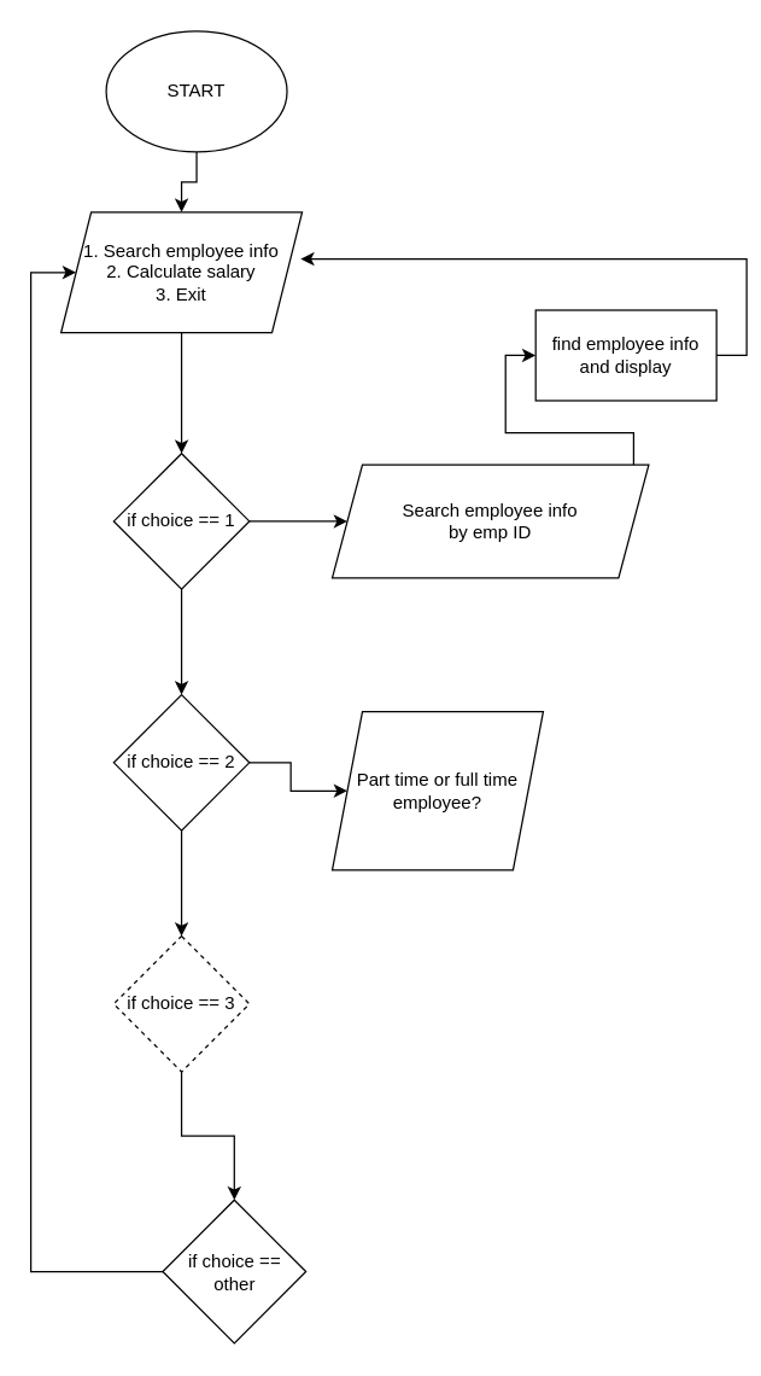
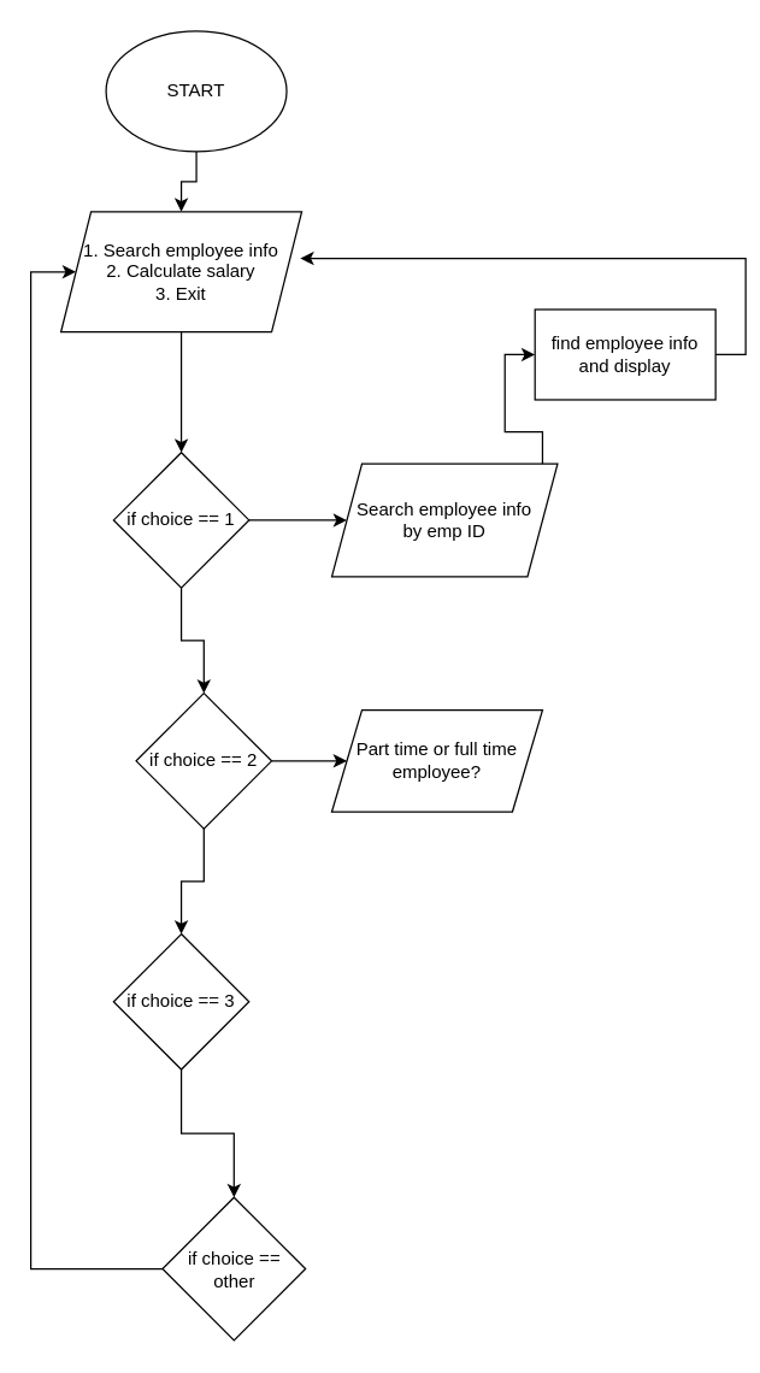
  <mxCell id="0" />
  <mxCell id="1" parent="0" />
  <mxCell id="2" style="edgeStyle=orthogonalEdgeStyle;rounded=0;orthogonalLoop=1;jettySize=auto;html=1;exitX=0.5;exitY=1;exitDx=0;exitDy=0;entryX=0.5;entryY=0;entryDx=0;entryDy=0;" edge="1" parent="1" source="3" target="5"><mxGeometry relative="1" as="geometry" /></mxCell>
  <mxCell id="3" value="START" style="ellipse;whiteSpace=wrap;html=1;" vertex="1" parent="1"><mxGeometry x="70" y="20" width="120" height="80" as="geometry" /></mxCell>
  <mxCell id="4" value="" style="edgeStyle=orthogonalEdgeStyle;rounded=0;orthogonalLoop=1;jettySize=auto;html=1;" edge="1" parent="1" source="5" target="8"><mxGeometry relative="1" as="geometry" /></mxCell>
  <mxCell id="5" value="1. Search employee info&lt;br&gt;2. Calculate salary&lt;br&gt;3. Exit" style="shape=parallelogram;perimeter=parallelogramPerimeter;whiteSpace=wrap;html=1;fixedSize=1;" vertex="1" parent="1"><mxGeometry x="40" y="140" width="160" height="80" as="geometry" /></mxCell>
  <mxCell id="6" value="" style="edgeStyle=orthogonalEdgeStyle;rounded=0;orthogonalLoop=1;jettySize=auto;html=1;" edge="1" parent="1" source="8" target="11"><mxGeometry relative="1" as="geometry" /></mxCell>
  <mxCell id="7" style="edgeStyle=orthogonalEdgeStyle;rounded=0;orthogonalLoop=1;jettySize=auto;html=1;exitX=1;exitY=0.5;exitDx=0;exitDy=0;entryX=0;entryY=0.5;entryDx=0;entryDy=0;" edge="1" parent="1" source="8" target="17"><mxGeometry relative="1" as="geometry" /></mxCell>
  <mxCell id="8" value="if choice == 1" style="rhombus;whiteSpace=wrap;html=1;" vertex="1" parent="1"><mxGeometry x="75" y="300" width="90" height="90" as="geometry" /></mxCell>
  <mxCell id="9" value="" style="edgeStyle=orthogonalEdgeStyle;rounded=0;orthogonalLoop=1;jettySize=auto;html=1;" edge="1" parent="1" source="11" target="13"><mxGeometry relative="1" as="geometry" /></mxCell>
  <mxCell id="10" style="edgeStyle=orthogonalEdgeStyle;rounded=0;orthogonalLoop=1;jettySize=auto;html=1;exitX=1;exitY=0.5;exitDx=0;exitDy=0;entryX=0;entryY=0.5;entryDx=0;entryDy=0;" edge="1" parent="1" source="11" target="20"><mxGeometry relative="1" as="geometry" /></mxCell>
- <mxCell id="11" value="if choice == 2" style="rhombus;whiteSpace=wrap;html=1;" vertex="1" parent="1"><mxGeometry x="75" y="460" width="90" height="90" as="geometry" /></mxCell>
+ <mxCell id="11" value="if choice == 2" style="rhombus;whiteSpace=wrap;html=1;" vertex="1" parent="1"><mxGeometry x="90" y="460" width="90" height="90" as="geometry" /></mxCell>
  <mxCell id="12" value="" style="edgeStyle=orthogonalEdgeStyle;rounded=0;orthogonalLoop=1;jettySize=auto;html=1;" edge="1" parent="1" source="13" target="15"><mxGeometry relative="1" as="geometry" /></mxCell>
- <mxCell id="13" value="if choice == 3" style="rhombus;whiteSpace=wrap;html=1;dashed=1;" vertex="1" parent="1"><mxGeometry x="75" y="620" width="90" height="90" as="geometry" /></mxCell>
+ <mxCell id="13" value="if choice == 3" style="rhombus;whiteSpace=wrap;html=1;" vertex="1" parent="1"><mxGeometry x="75" y="620" width="90" height="90" as="geometry" /></mxCell>
  <mxCell id="14" style="edgeStyle=orthogonalEdgeStyle;rounded=0;orthogonalLoop=1;jettySize=auto;html=1;exitX=0;exitY=0.5;exitDx=0;exitDy=0;" edge="1" parent="1" source="15" target="5"><mxGeometry relative="1" as="geometry"><Array as="points"><mxPoint x="20" y="843" /><mxPoint x="20" y="180" /></Array></mxGeometry></mxCell>
  <mxCell id="15" value="if choice == &lt;br&gt;other" style="rhombus;whiteSpace=wrap;html=1;" vertex="1" parent="1"><mxGeometry x="107.5" y="795" width="95" height="95" as="geometry" /></mxCell>
  <mxCell id="16" style="edgeStyle=orthogonalEdgeStyle;rounded=0;orthogonalLoop=1;jettySize=auto;html=1;exitX=1;exitY=0.5;exitDx=0;exitDy=0;entryX=0;entryY=0.5;entryDx=0;entryDy=0;" edge="1" parent="1" source="17" target="18"><mxGeometry relative="1" as="geometry" /></mxCell>
- <mxCell id="17" value="Search employee info &lt;br&gt;by emp ID" style="shape=parallelogram;perimeter=parallelogramPerimeter;whiteSpace=wrap;html=1;fixedSize=1;" vertex="1" parent="1"><mxGeometry x="220" y="307.5" width="210" height="75" as="geometry" /></mxCell>
+ <mxCell id="17" value="Search employee info &lt;br&gt;by emp ID" style="shape=parallelogram;perimeter=parallelogramPerimeter;whiteSpace=wrap;html=1;fixedSize=1;" vertex="1" parent="1"><mxGeometry x="220" y="307.5" width="150" height="75" as="geometry" /></mxCell>
  <mxCell id="18" value="find employee info and display" style="rounded=0;whiteSpace=wrap;html=1;" vertex="1" parent="1"><mxGeometry x="355" y="205" width="120" height="60" as="geometry" /></mxCell>
  <mxCell id="19" style="edgeStyle=orthogonalEdgeStyle;rounded=0;orthogonalLoop=1;jettySize=auto;html=1;exitX=1;exitY=0.5;exitDx=0;exitDy=0;entryX=0.994;entryY=0.388;entryDx=0;entryDy=0;entryPerimeter=0;" edge="1" parent="1" source="18" target="5"><mxGeometry relative="1" as="geometry" /></mxCell>
- <mxCell id="20" value="Part time or full time employee?" style="shape=parallelogram;perimeter=parallelogramPerimeter;whiteSpace=wrap;html=1;fixedSize=1;" vertex="1" parent="1"><mxGeometry x="220" y="471.25" width="140" height="105" as="geometry" /></mxCell>
+ <mxCell id="20" value="Part time or full time employee?" style="shape=parallelogram;perimeter=parallelogramPerimeter;whiteSpace=wrap;html=1;fixedSize=1;" vertex="1" parent="1"><mxGeometry x="220" y="471.25" width="140" height="67.5" as="geometry" /></mxCell>
